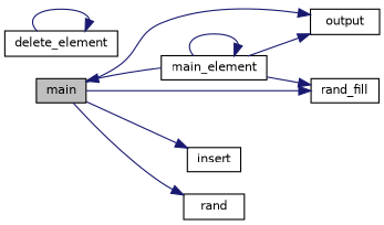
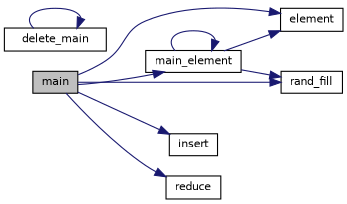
  digraph {
    rankdir=LR
    node [color=black fillcolor=white fontname=Helvetica fontsize=10 shape=record style=filled]
    edge [color=midnightblue fontname=Helvetica fontsize=10 labelfontname=Helvetica labelfontsize=10 style=solid]
    n1 [fillcolor=grey75 fontcolor=black height=0.2 label=main width=0.4]
    n2 [height=0.2 label=main_element width=0.4]
-   n3 [height=0.2 label=output width=0.4]
+   n3 [height=0.2 label=element width=0.4]
    n4 [height=0.2 label=rand_fill width=0.4]
    n5 [height=0.2 label=insert width=0.4]
-   n6 [height=0.2 label=rand width=0.4]
-   n7 [height=0.2 label=delete_element width=0.4]
-   n2 -> n1
+   n6 [height=0.2 label=reduce width=0.4]
+   n7 [height=0.2 label=delete_main width=0.4]
+   n1 -> n2
    n1 -> n3
    n1 -> n4
    n1 -> n5
    n1 -> n6
    n2 -> n2
    n2 -> n3
    n2 -> n4
    n7 -> n7
  }
